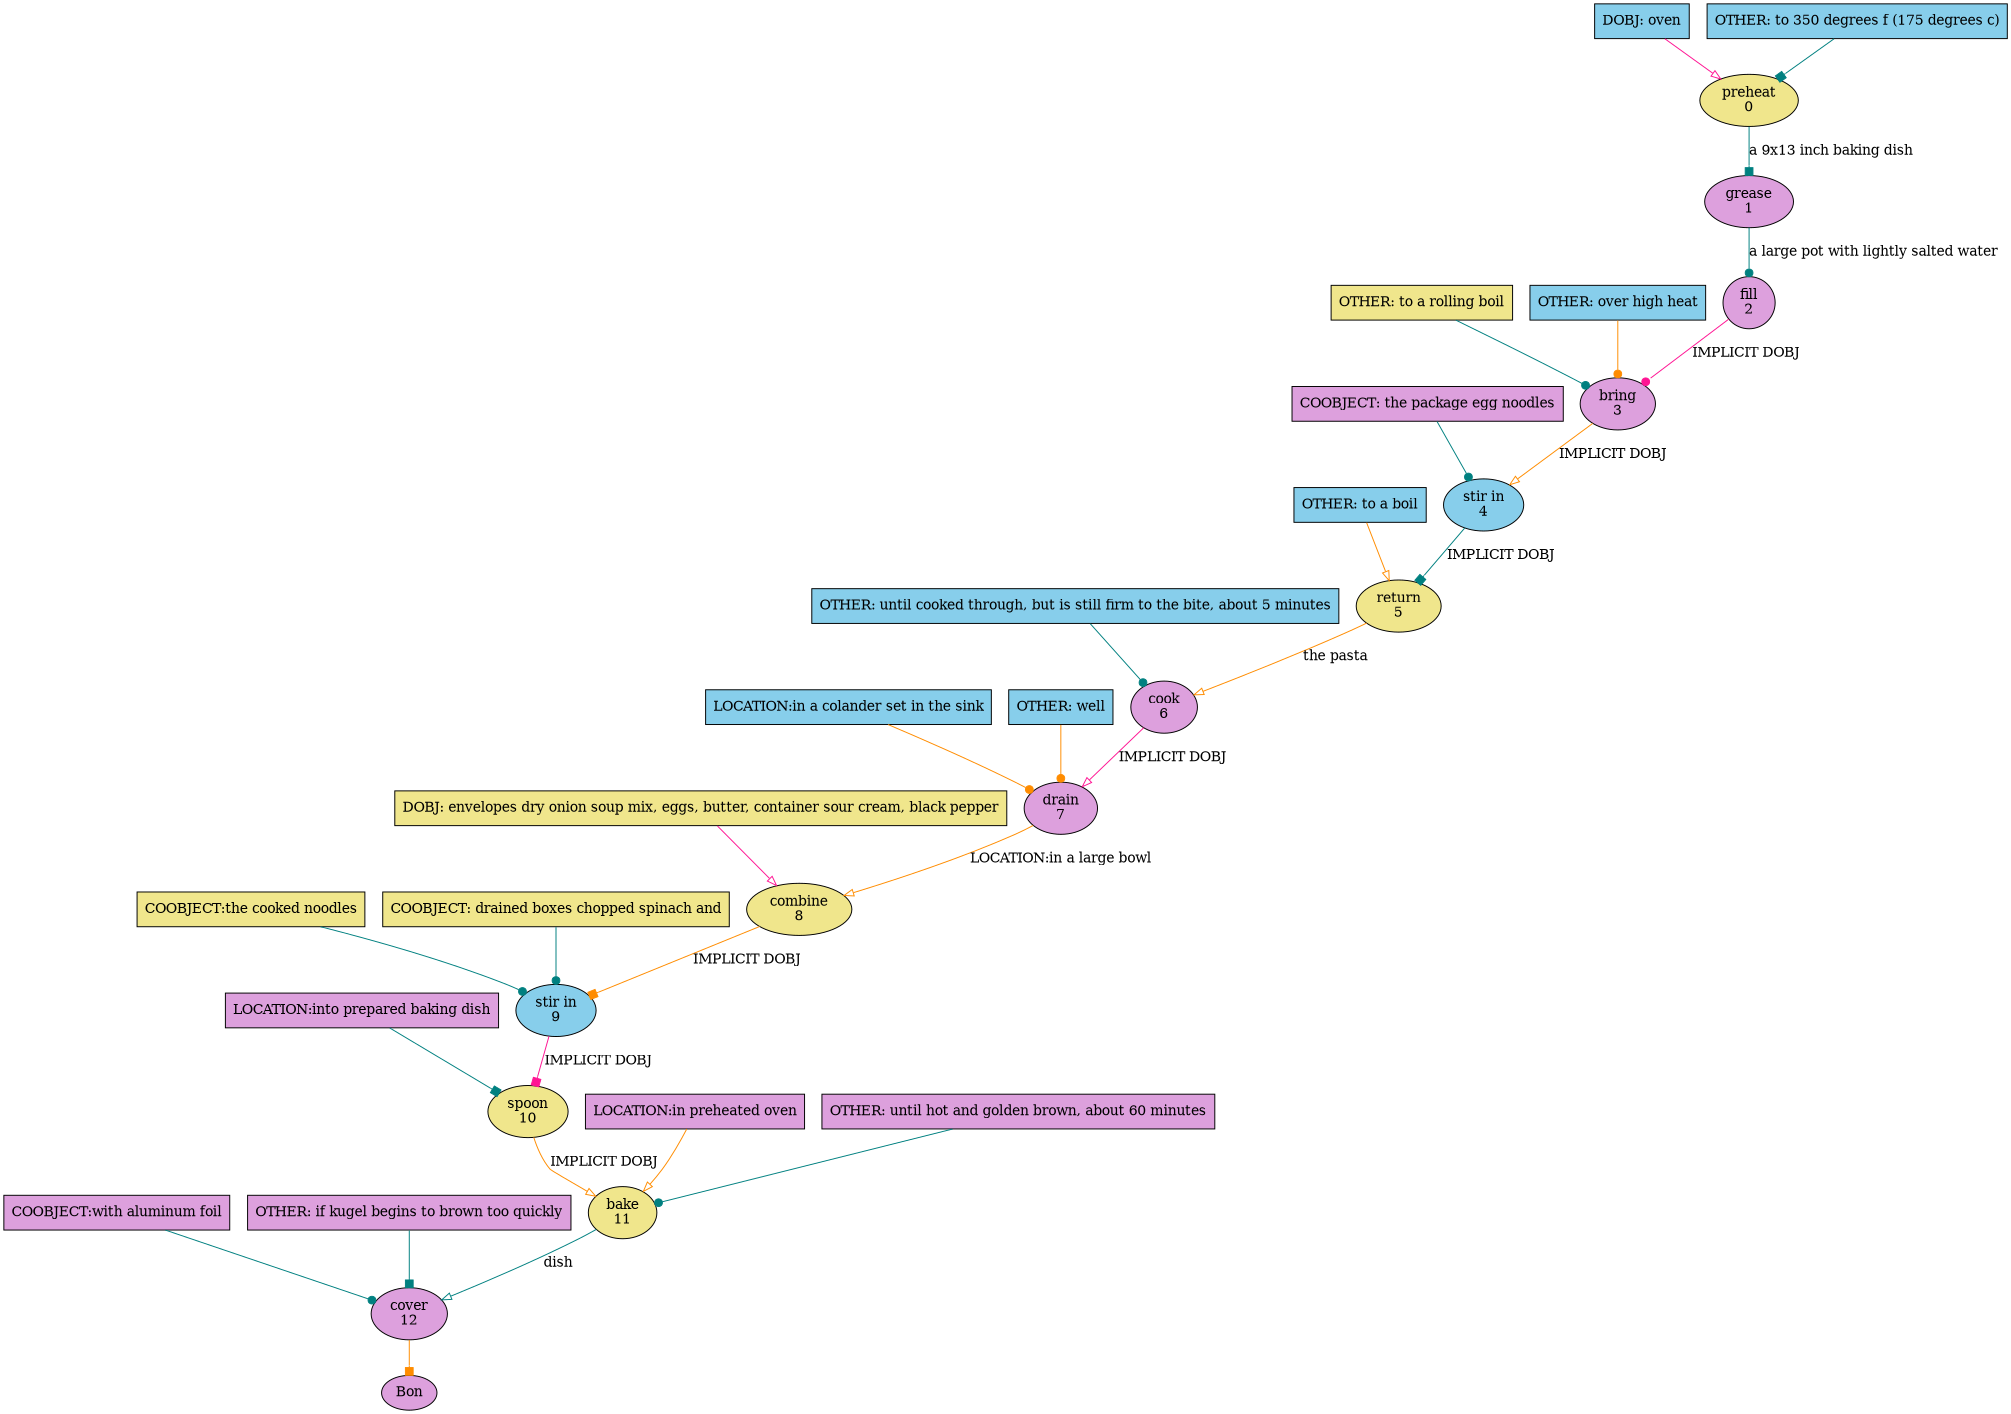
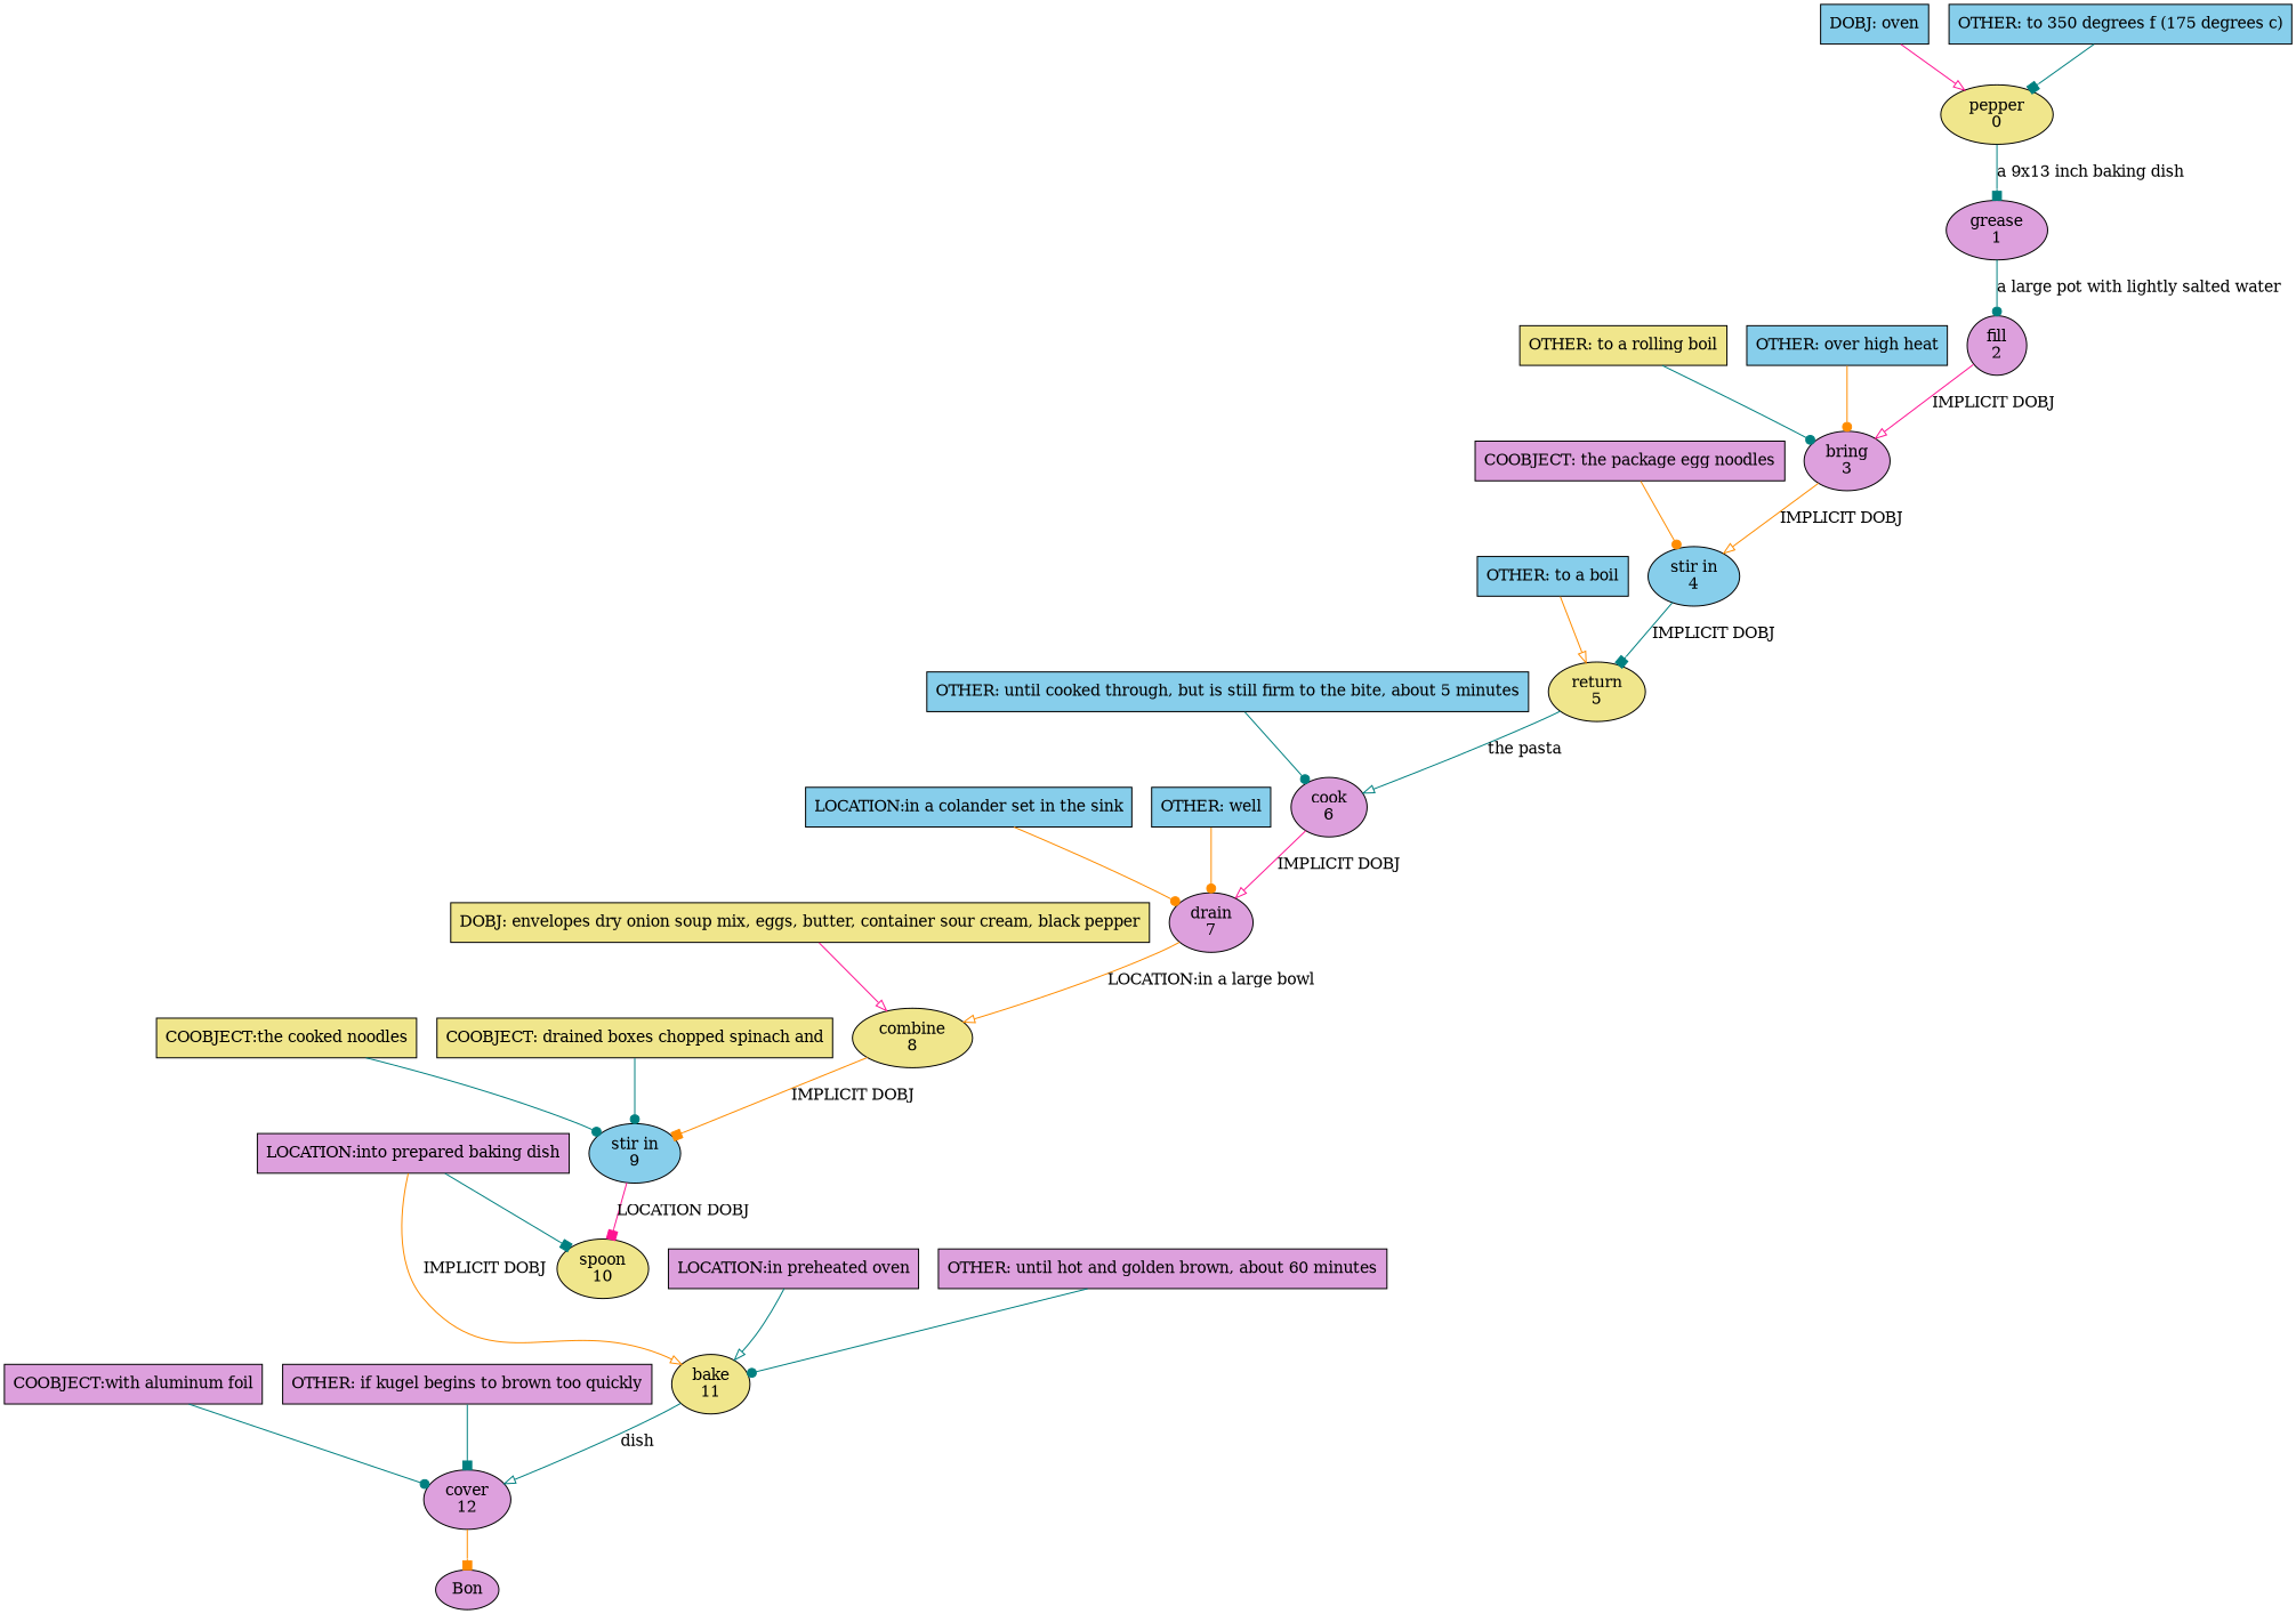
  digraph {
    node [fillcolor=plum shape=box style=filled]
    edge [arrowhead=dot color=teal]
-   n1 [fillcolor=khaki label="preheat\n0" shape=oval]
+   n1 [fillcolor=khaki label="pepper\n0" shape=oval]
    n2 [label="grease\n1" shape=oval]
    n3 [label="fill\n2" shape=oval]
    n4 [label="bring\n3" shape=oval]
    n5 [fillcolor=skyblue label="stir in\n4" shape=oval]
    n6 [fillcolor=khaki label="return\n5" shape=oval]
    n7 [label="cook\n6" shape=oval]
    n8 [label="drain\n7" shape=oval]
    n9 [fillcolor=khaki label="combine\n8" shape=oval]
    n10 [fillcolor=skyblue label="stir in\n9" shape=oval]
    n11 [fillcolor=khaki label="spoon\n10" shape=oval]
    n12 [fillcolor=khaki label="bake\n11" shape=oval]
    n13 [label="cover\n12" shape=oval]
    n14 [label=Bon shape=oval]
    n15 [fillcolor=skyblue label="DOBJ: oven"]
    n16 [fillcolor=skyblue label="OTHER: to 350 degrees f (175 degrees c)"]
    n17 [fillcolor=khaki label="OTHER: to a rolling boil"]
    n18 [fillcolor=skyblue label="OTHER: over high heat"]
    n19 [label="COOBJECT: the package egg noodles"]
    n20 [fillcolor=skyblue label="OTHER: to a boil"]
    n21 [fillcolor=skyblue label="OTHER: until cooked through, but is still firm to the bite, about 5 minutes"]
    n22 [fillcolor=skyblue label="LOCATION:in a colander set in the sink"]
    n23 [fillcolor=skyblue label="OTHER: well"]
    n24 [fillcolor=khaki label="DOBJ: envelopes dry onion soup mix, eggs, butter, container sour cream, black pepper"]
    n25 [fillcolor=khaki label="COOBJECT:the cooked noodles"]
    n26 [fillcolor=khaki label="COOBJECT: drained boxes chopped spinach and"]
    n27 [label="LOCATION:into prepared baking dish"]
    n28 [label="LOCATION:in preheated oven"]
    n29 [label="OTHER: until hot and golden brown, about 60 minutes"]
    n30 [label="COOBJECT:with aluminum foil"]
    n31 [label="OTHER: if kugel begins to brown too quickly"]
    n1 -> n2 [arrowhead=box label="a 9x13 inch baking dish"]
    n2 -> n3 [label="a large pot with lightly salted water"]
-   n3 -> n4 [color=deeppink label="IMPLICIT DOBJ"]
+   n3 -> n4 [arrowhead=onormal color=deeppink label="IMPLICIT DOBJ"]
    n4 -> n5 [arrowhead=onormal color=darkorange label="IMPLICIT DOBJ"]
    n5 -> n6 [arrowhead=box label="IMPLICIT DOBJ"]
-   n6 -> n7 [arrowhead=onormal color=darkorange label="the pasta"]
+   n6 -> n7 [arrowhead=onormal label="the pasta"]
    n7 -> n8 [arrowhead=onormal color=deeppink label="IMPLICIT DOBJ"]
    n8 -> n9 [arrowhead=onormal color=darkorange label="LOCATION:in a large bowl"]
    n9 -> n10 [arrowhead=box color=darkorange label="IMPLICIT DOBJ"]
-   n10 -> n11 [arrowhead=box color=deeppink label="IMPLICIT DOBJ"]
-   n11 -> n12 [arrowhead=onormal color=darkorange label="IMPLICIT DOBJ"]
+   n10 -> n11 [arrowhead=box color=deeppink label="LOCATION DOBJ"]
+   n27 -> n12 [arrowhead=onormal color=darkorange label="IMPLICIT DOBJ"]
    n12 -> n13 [arrowhead=onormal label=dish]
    n13 -> n14 [arrowhead=box color=darkorange]
    n15 -> n1 [arrowhead=onormal color=deeppink]
    n16 -> n1 [arrowhead=box]
    n17 -> n4
    n18 -> n4 [color=darkorange]
-   n19 -> n5
+   n19 -> n5 [color=darkorange]
    n20 -> n6 [arrowhead=onormal color=darkorange]
    n21 -> n7
    n22 -> n8 [color=darkorange]
    n23 -> n8 [color=darkorange]
    n24 -> n9 [arrowhead=onormal color=deeppink]
    n25 -> n10
    n26 -> n10
    n27 -> n11 [arrowhead=box]
-   n28 -> n12 [arrowhead=onormal color=darkorange]
+   n28 -> n12 [arrowhead=onormal]
    n29 -> n12
    n30 -> n13
    n31 -> n13 [arrowhead=box]
  }
